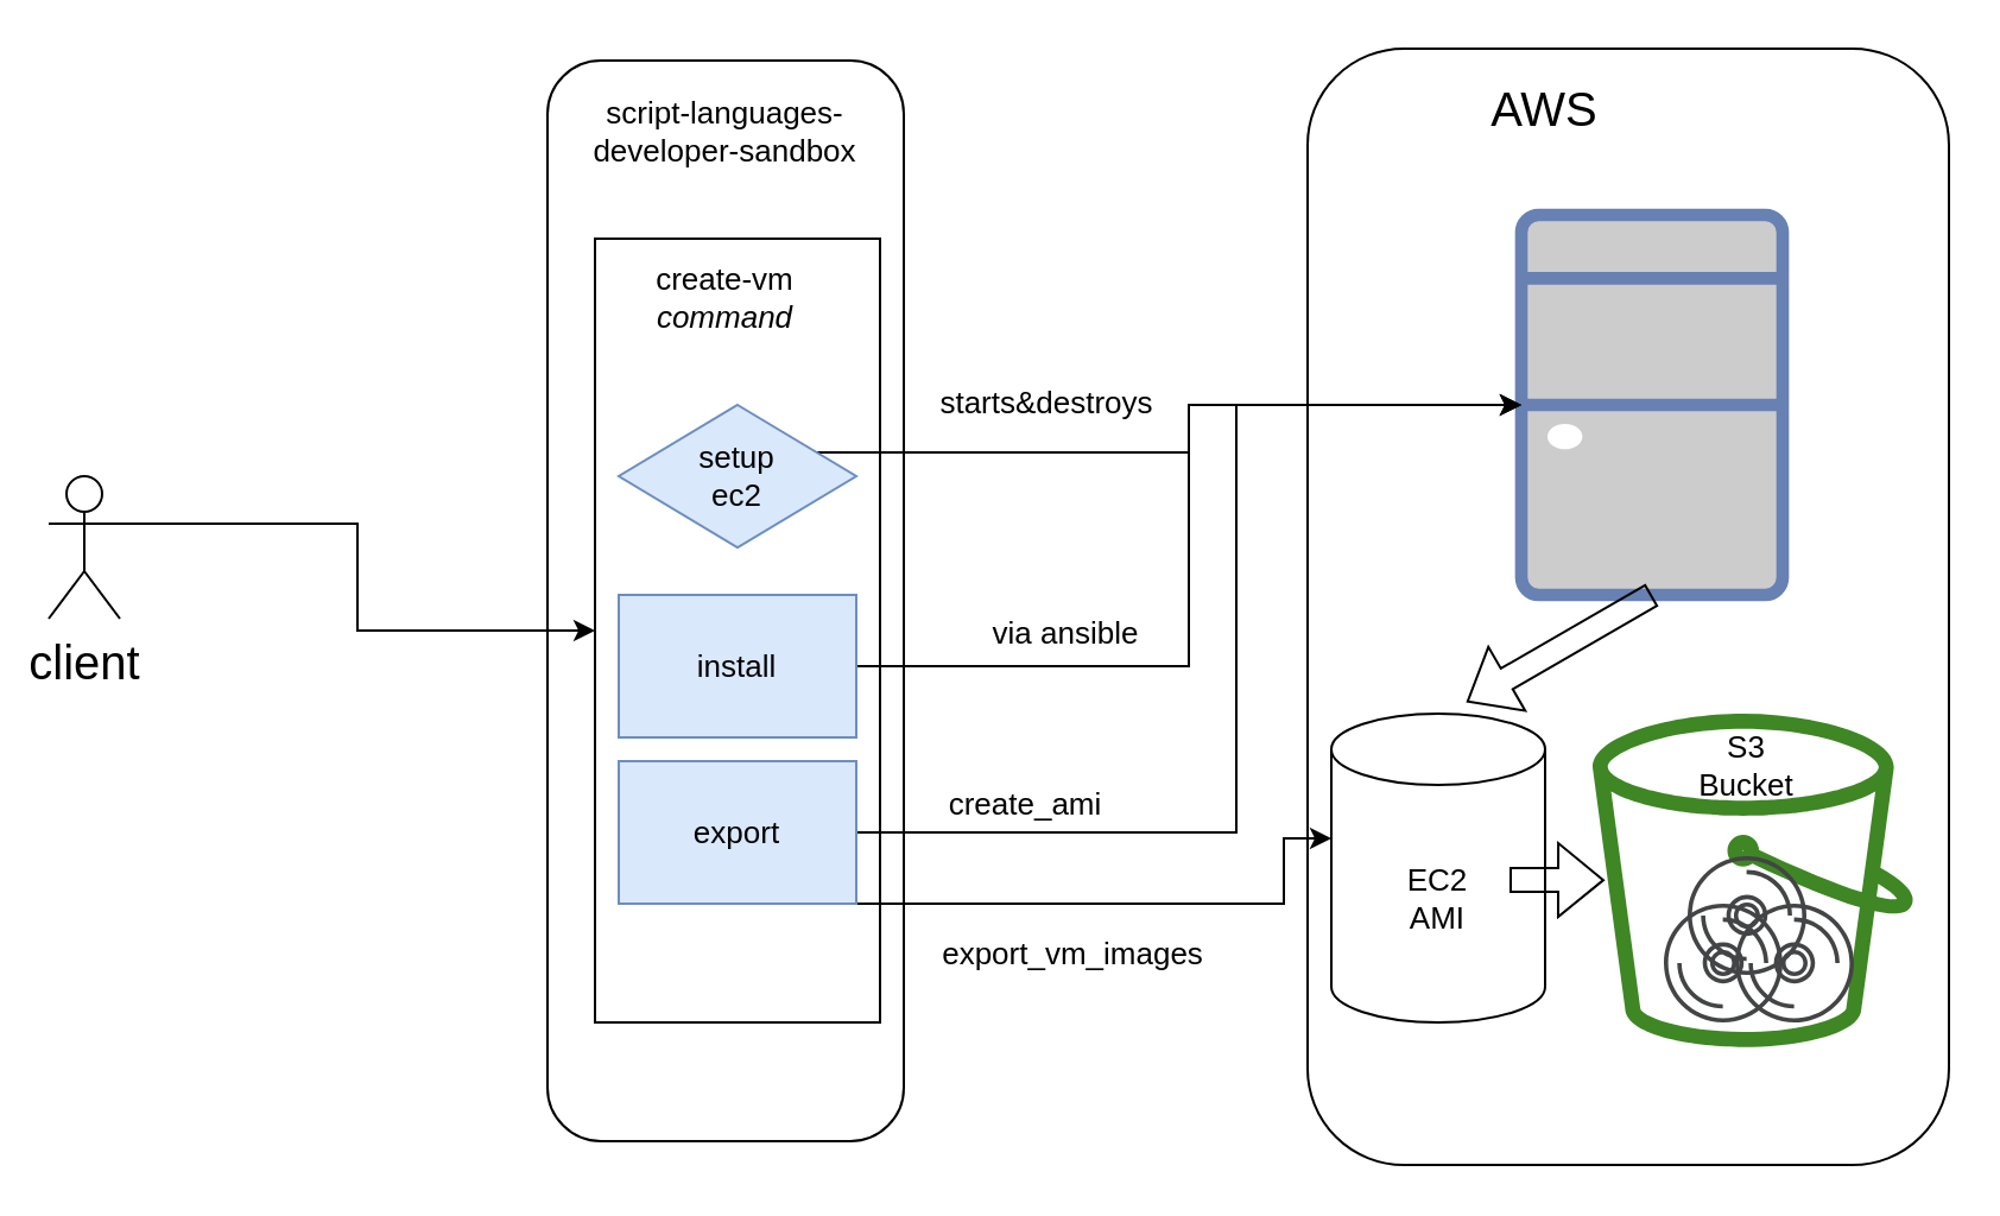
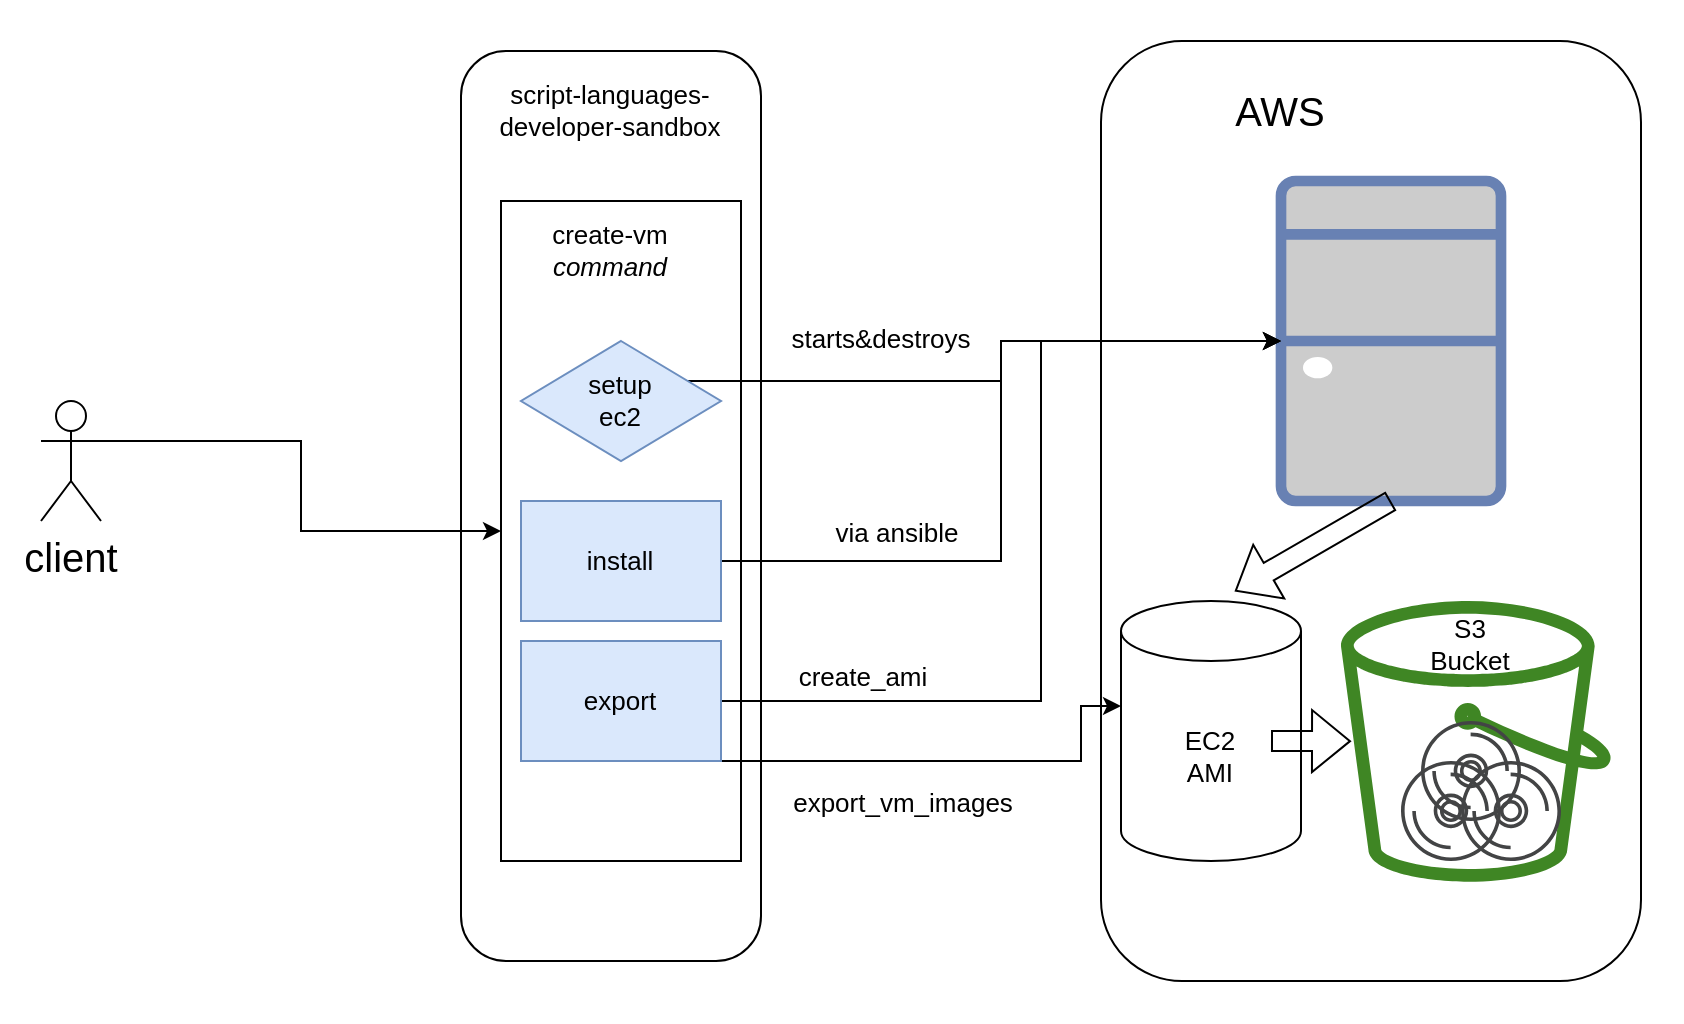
  <mxCell id="0" />
  <mxCell id="1" parent="0" />
  <mxCell id="2" value="" style="rounded=1;whiteSpace=wrap;html=1;" vertex="1" parent="1"><mxGeometry x="550" y="20" width="270" height="470" as="geometry" /></mxCell>
- <mxCell id="3" value="AWS" style="text;html=1;strokeColor=none;fillColor=none;align=center;verticalAlign=middle;whiteSpace=wrap;rounded=0;fontSize=20;" vertex="1" parent="1"><mxGeometry x="620" y="30" width="60" height="30" as="geometry" /></mxCell>
+ <mxCell id="3" value="AWS" style="text;html=1;strokeColor=none;fillColor=none;align=center;verticalAlign=middle;whiteSpace=wrap;rounded=0;fontSize=20;" vertex="1" parent="1"><mxGeometry x="610" y="40" width="60" height="30" as="geometry" /></mxCell>
  <mxCell id="4" value="" style="fontColor=#0066CC;verticalAlign=top;verticalLabelPosition=bottom;labelPosition=center;align=center;html=1;outlineConnect=0;fillColor=#CCCCCC;strokeColor=#6881B3;gradientColor=none;gradientDirection=north;strokeWidth=2;shape=mxgraph.networks.desktop_pc;fontSize=20;" vertex="1" parent="1"><mxGeometry x="640" y="90" width="110" height="160" as="geometry" /></mxCell>
  <mxCell id="5" value="client" style="shape=umlActor;verticalLabelPosition=bottom;verticalAlign=top;html=1;outlineConnect=0;fontSize=20;" vertex="1" parent="1"><mxGeometry x="20" y="200" width="30" height="60" as="geometry" /></mxCell>
  <mxCell id="6" value="" style="rounded=1;whiteSpace=wrap;html=1;fontSize=20;" vertex="1" parent="1"><mxGeometry x="230" y="25" width="150" height="455" as="geometry" /></mxCell>
  <mxCell id="7" value="script-languages-developer-sandbox" style="text;html=1;strokeColor=none;fillColor=none;align=center;verticalAlign=middle;whiteSpace=wrap;rounded=0;fontSize=13;" vertex="1" parent="1"><mxGeometry x="245" y="40" width="120" height="30" as="geometry" /></mxCell>
  <mxCell id="8" value="" style="rounded=0;whiteSpace=wrap;html=1;fontSize=13;" vertex="1" parent="1"><mxGeometry x="250" y="100" width="120" height="330" as="geometry" /></mxCell>
  <mxCell id="9" value="create-vm&lt;br&gt;&lt;i&gt;command&lt;/i&gt;" style="text;html=1;strokeColor=none;fillColor=none;align=center;verticalAlign=middle;whiteSpace=wrap;rounded=0;fontSize=13;" vertex="1" parent="1"><mxGeometry x="275" y="110" width="60" height="30" as="geometry" /></mxCell>
  <mxCell id="10" style="edgeStyle=orthogonalEdgeStyle;rounded=0;orthogonalLoop=1;jettySize=auto;html=1;exitX=1;exitY=0.333;exitDx=0;exitDy=0;exitPerimeter=0;entryX=0;entryY=0.5;entryDx=0;entryDy=0;fontSize=13;" edge="1" parent="1" source="5" target="8"><mxGeometry relative="1" as="geometry" /></mxCell>
  <mxCell id="11" style="edgeStyle=orthogonalEdgeStyle;rounded=0;orthogonalLoop=1;jettySize=auto;html=1;exitX=1;exitY=0.25;exitDx=0;exitDy=0;fontSize=13;" edge="1" parent="1" source="13" target="4"><mxGeometry relative="1" as="geometry" /></mxCell>
  <mxCell id="12" value="starts&amp;amp;destroys" style="edgeLabel;html=1;align=center;verticalAlign=middle;resizable=0;points=[];fontSize=13;" vertex="1" connectable="0" parent="11"><mxGeometry x="-0.166" y="2" relative="1" as="geometry"><mxPoint x="-36" y="-20" as="offset" /></mxGeometry></mxCell>
  <mxCell id="13" value="setup&lt;br&gt;ec2" style="rhombus;whiteSpace=wrap;html=1;fontSize=13;fillColor=#dae8fc;strokeColor=#6c8ebf;" vertex="1" parent="1"><mxGeometry x="260" y="170" width="100" height="60" as="geometry" /></mxCell>
  <mxCell id="14" style="edgeStyle=orthogonalEdgeStyle;rounded=0;orthogonalLoop=1;jettySize=auto;html=1;exitX=1;exitY=0.5;exitDx=0;exitDy=0;entryX=0;entryY=0.5;entryDx=0;entryDy=0;entryPerimeter=0;fontSize=13;" edge="1" parent="1" source="16" target="4"><mxGeometry relative="1" as="geometry"><Array as="points"><mxPoint x="500" y="280" /><mxPoint x="500" y="170" /></Array></mxGeometry></mxCell>
  <mxCell id="15" value="via ansible" style="edgeLabel;html=1;align=center;verticalAlign=middle;resizable=0;points=[];fontSize=13;" vertex="1" connectable="0" parent="14"><mxGeometry x="-0.554" relative="1" as="geometry"><mxPoint y="-15" as="offset" /></mxGeometry></mxCell>
  <mxCell id="16" value="install" style="rounded=0;whiteSpace=wrap;html=1;fontSize=13;fillColor=#dae8fc;strokeColor=#6c8ebf;" vertex="1" parent="1"><mxGeometry x="260" y="250" width="100" height="60" as="geometry" /></mxCell>
  <mxCell id="17" style="edgeStyle=orthogonalEdgeStyle;rounded=0;orthogonalLoop=1;jettySize=auto;html=1;exitX=1;exitY=0.5;exitDx=0;exitDy=0;entryX=0;entryY=0.5;entryDx=0;entryDy=0;entryPerimeter=0;fontSize=13;" edge="1" parent="1" source="21" target="4"><mxGeometry relative="1" as="geometry"><Array as="points"><mxPoint x="520" y="350" /><mxPoint x="520" y="170" /></Array></mxGeometry></mxCell>
  <mxCell id="18" value="create_ami" style="edgeLabel;html=1;align=center;verticalAlign=middle;resizable=0;points=[];fontSize=13;" vertex="1" connectable="0" parent="17"><mxGeometry x="-0.591" y="-1" relative="1" as="geometry"><mxPoint x="-24" y="-14" as="offset" /></mxGeometry></mxCell>
  <mxCell id="19" style="edgeStyle=orthogonalEdgeStyle;rounded=0;orthogonalLoop=1;jettySize=auto;html=1;exitX=1;exitY=1;exitDx=0;exitDy=0;entryX=0;entryY=0;entryDx=0;entryDy=52.5;entryPerimeter=0;fontSize=13;" edge="1" parent="1" source="21" target="22"><mxGeometry relative="1" as="geometry"><Array as="points"><mxPoint x="540" y="380" /><mxPoint x="540" y="353" /></Array></mxGeometry></mxCell>
  <mxCell id="20" value="export_vm_images" style="edgeLabel;html=1;align=center;verticalAlign=middle;resizable=0;points=[];fontSize=13;" vertex="1" connectable="0" parent="19"><mxGeometry x="-0.411" y="-9" relative="1" as="geometry"><mxPoint x="23" y="11" as="offset" /></mxGeometry></mxCell>
  <mxCell id="21" value="export" style="rounded=0;whiteSpace=wrap;html=1;fontSize=13;fillColor=#dae8fc;strokeColor=#6c8ebf;" vertex="1" parent="1"><mxGeometry x="260" y="320" width="100" height="60" as="geometry" /></mxCell>
  <mxCell id="22" value="EC2&lt;br&gt;AMI" style="shape=cylinder3;whiteSpace=wrap;html=1;boundedLbl=1;backgroundOutline=1;size=15;fontSize=13;" vertex="1" parent="1"><mxGeometry x="560" y="300" width="90" height="130" as="geometry" /></mxCell>
  <mxCell id="23" value="" style="sketch=0;outlineConnect=0;fontColor=#232F3E;gradientColor=none;fillColor=#3F8624;strokeColor=none;dashed=0;verticalLabelPosition=bottom;verticalAlign=top;align=center;html=1;fontSize=12;fontStyle=0;aspect=fixed;pointerEvents=1;shape=mxgraph.aws4.bucket;" vertex="1" parent="1"><mxGeometry x="670" y="300" width="135" height="140.4" as="geometry" /></mxCell>
  <mxCell id="24" value="" style="sketch=0;pointerEvents=1;shadow=0;dashed=0;html=1;strokeColor=none;fillColor=#434445;aspect=fixed;labelPosition=center;verticalLabelPosition=bottom;verticalAlign=top;align=center;outlineConnect=0;shape=mxgraph.vvd.cd;fontSize=13;" vertex="1" parent="1"><mxGeometry x="710" y="360" width="50" height="50" as="geometry" /></mxCell>
  <mxCell id="25" value="" style="sketch=0;pointerEvents=1;shadow=0;dashed=0;html=1;strokeColor=none;fillColor=#434445;aspect=fixed;labelPosition=center;verticalLabelPosition=bottom;verticalAlign=top;align=center;outlineConnect=0;shape=mxgraph.vvd.cd;fontSize=13;" vertex="1" parent="1"><mxGeometry x="730" y="380" width="50" height="50" as="geometry" /></mxCell>
  <mxCell id="26" value="" style="sketch=0;pointerEvents=1;shadow=0;dashed=0;html=1;strokeColor=none;fillColor=#434445;aspect=fixed;labelPosition=center;verticalLabelPosition=bottom;verticalAlign=top;align=center;outlineConnect=0;shape=mxgraph.vvd.cd;fontSize=13;" vertex="1" parent="1"><mxGeometry x="700" y="380" width="50" height="50" as="geometry" /></mxCell>
  <mxCell id="27" value="S3 Bucket" style="text;html=1;strokeColor=none;fillColor=none;align=center;verticalAlign=middle;whiteSpace=wrap;rounded=0;fontSize=13;" vertex="1" parent="1"><mxGeometry x="705" y="307" width="60" height="30" as="geometry" /></mxCell>
  <mxCell id="28" value="" style="shape=flexArrow;endArrow=classic;html=1;rounded=0;fontSize=13;exitX=0.5;exitY=1;exitDx=0;exitDy=0;exitPerimeter=0;entryX=0.633;entryY=-0.038;entryDx=0;entryDy=0;entryPerimeter=0;" edge="1" parent="1" source="4" target="22"><mxGeometry width="50" height="50" relative="1" as="geometry"><mxPoint x="210" y="380" as="sourcePoint" /><mxPoint x="260" y="330" as="targetPoint" /></mxGeometry></mxCell>
  <mxCell id="29" value="" style="shape=flexArrow;endArrow=classic;html=1;rounded=0;fontSize=13;" edge="1" parent="1"><mxGeometry width="50" height="50" relative="1" as="geometry"><mxPoint x="635" y="370" as="sourcePoint" /><mxPoint x="675.012" y="370.074" as="targetPoint" /></mxGeometry></mxCell>
